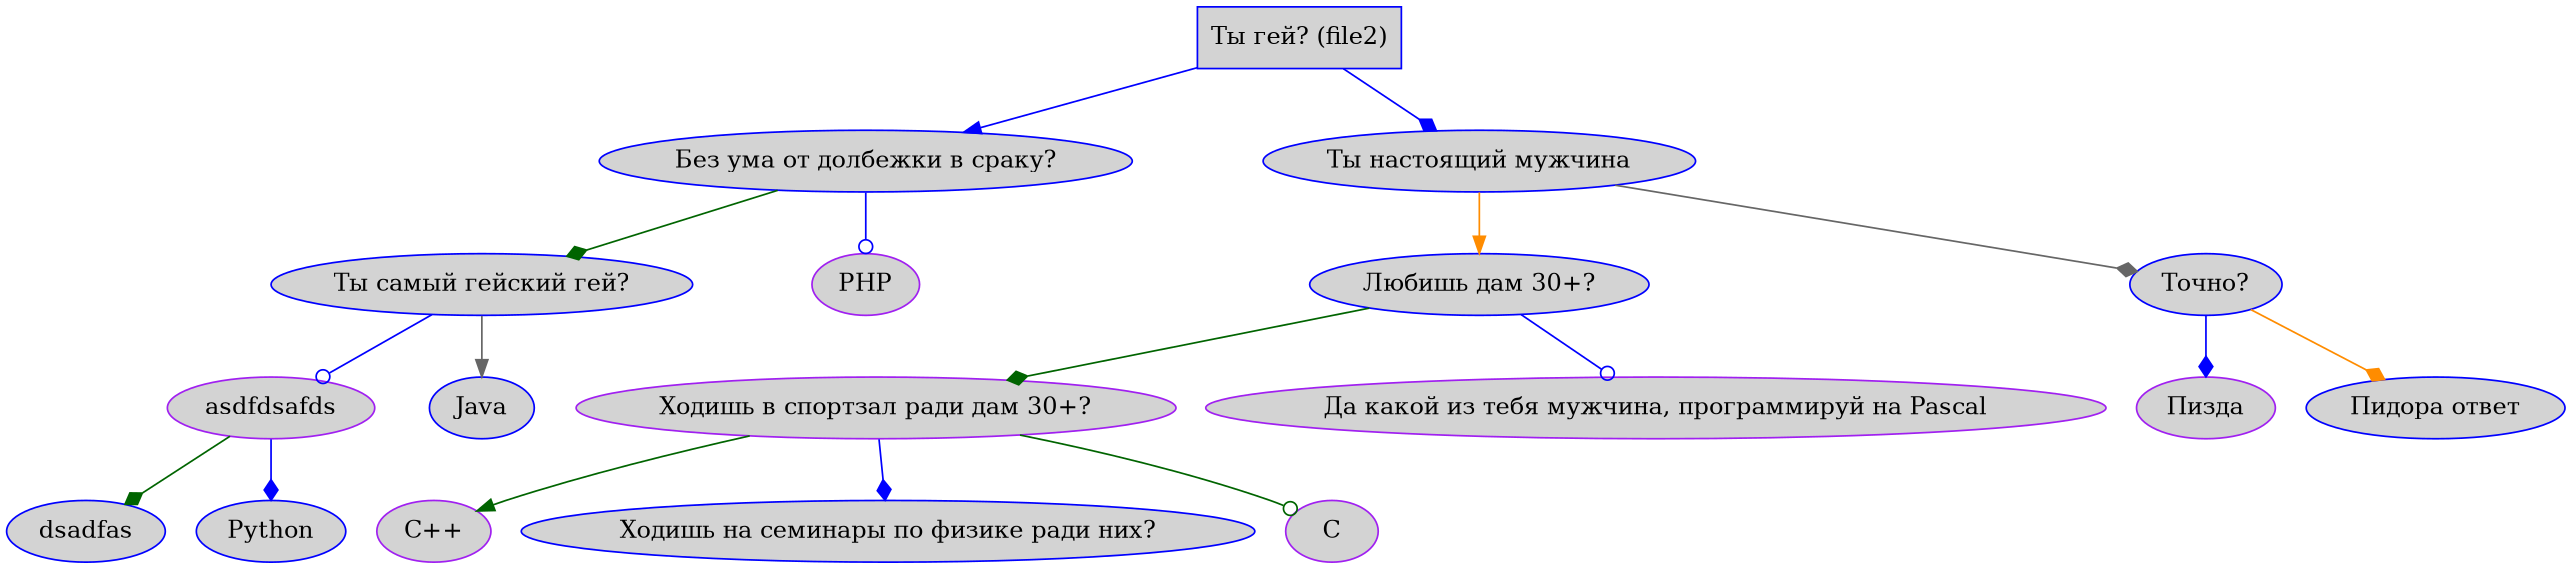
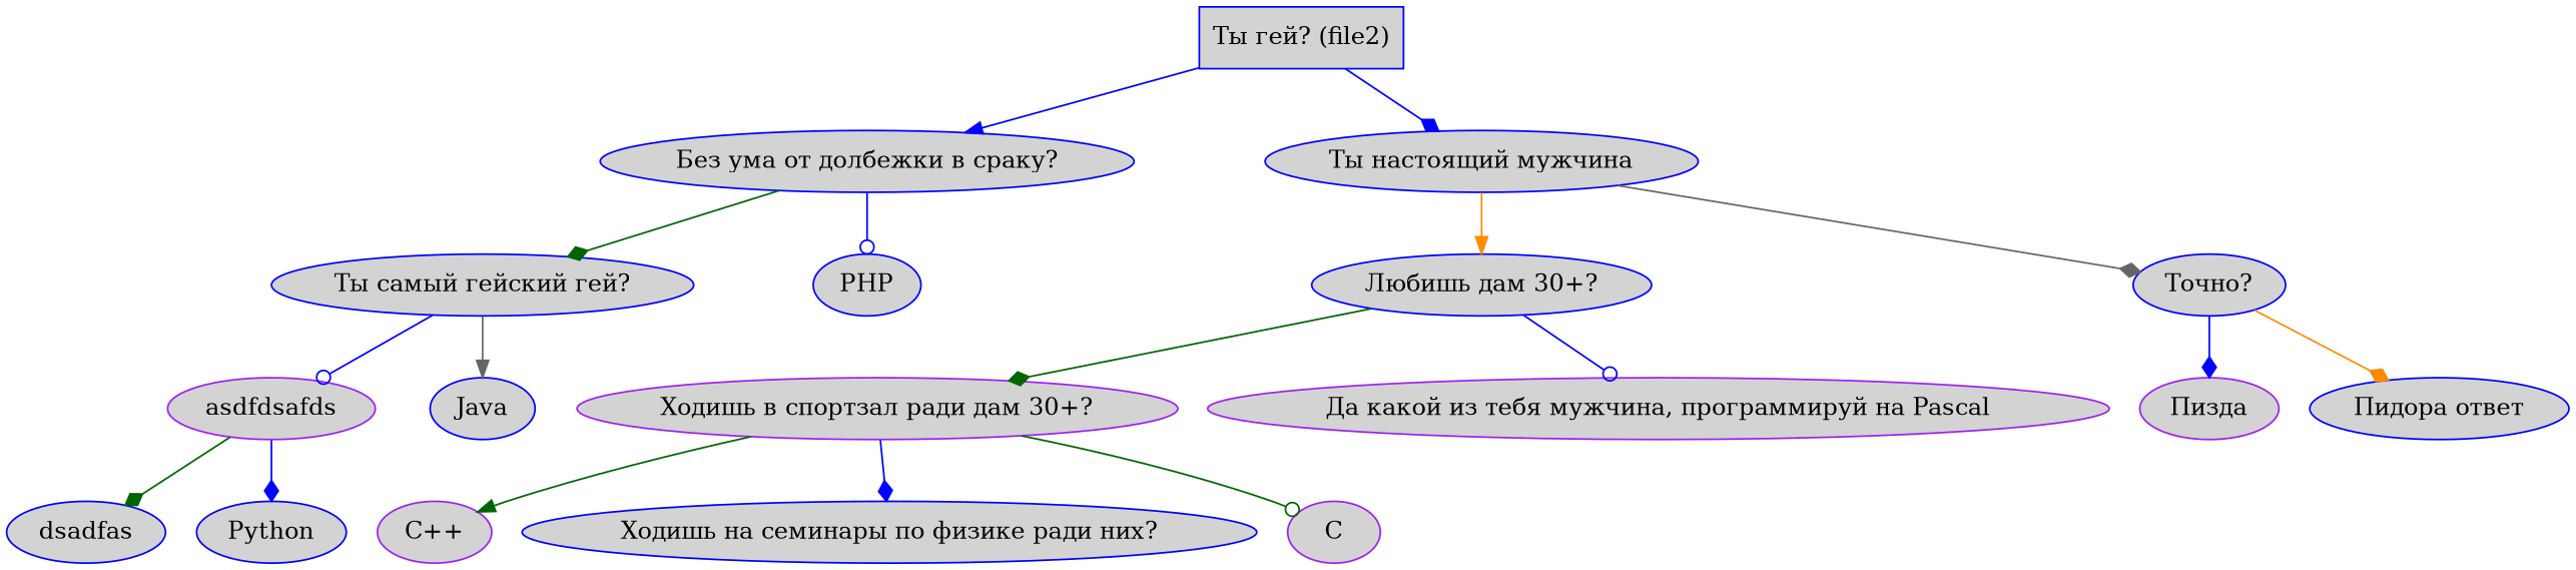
  digraph {
    node [color=blue fillcolor=lightgrey fontsize=14 style=filled]
    edge [arrowhead=diamond color=blue]
    "Ты гей? (file2)" [shape=rectangle]
    "Без ума от долбежки в сраку?"
    "Ты настоящий мужчина"
    "Ты самый гейский гей?"
-   PHP [color=purple]
+   PHP
    "Любишь дам 30+?"
    "Точно?"
    asdfdsafds [color=purple]
    Java
    "Ходишь в спортзал ради дам 30+?" [color=purple]
    "Да какой из тебя мужчина, программируй на Pascal" [color=purple]
    "Пизда" [color=purple]
    "Пидора ответ"
    dsadfas
    Python
    "C++" [color=purple]
    "Ходишь на семинары по физике ради них?"
    C [color=purple]
    "Ты гей? (file2)" -> "Без ума от долбежки в сраку?" [arrowhead=normal]
    "Ты гей? (file2)" -> "Ты настоящий мужчина"
    "Без ума от долбежки в сраку?" -> "Ты самый гейский гей?" [color=darkgreen]
    "Без ума от долбежки в сраку?" -> PHP [arrowhead=odot]
    "Ты настоящий мужчина" -> "Любишь дам 30+?" [arrowhead=normal color=darkorange]
    "Ты настоящий мужчина" -> "Точно?" [color=gray40]
    "Ты самый гейский гей?" -> asdfdsafds [arrowhead=odot]
    "Ты самый гейский гей?" -> Java [arrowhead=normal color=gray40]
    "Любишь дам 30+?" -> "Ходишь в спортзал ради дам 30+?" [color=darkgreen]
    "Любишь дам 30+?" -> "Да какой из тебя мужчина, программируй на Pascal" [arrowhead=odot]
    "Точно?" -> "Пизда"
    "Точно?" -> "Пидора ответ" [color=darkorange]
    asdfdsafds -> dsadfas [color=darkgreen]
    asdfdsafds -> Python
    "Ходишь в спортзал ради дам 30+?" -> "C++" [arrowhead=normal color=darkgreen]
    "Ходишь в спортзал ради дам 30+?" -> "Ходишь на семинары по физике ради них?"
    "Ходишь в спортзал ради дам 30+?" -> C [arrowhead=odot color=darkgreen]
  }
